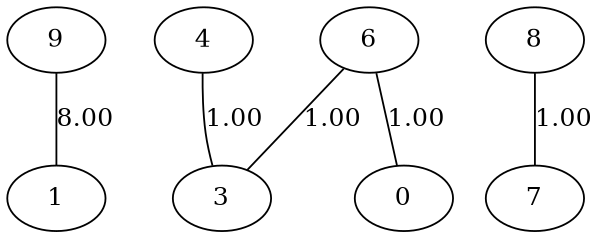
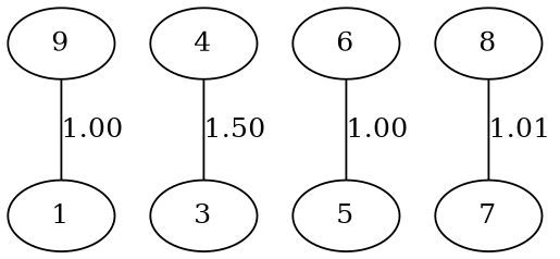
  graph {
    n1 [label=9]
    1
    4
    3
    6
-   0
+   0 [label=5]
    8
    7
-   n1 -- 1 [label=8.00]
-   4 -- 3 [label=1.00]
-   6 -- 3 [label=1.00]
+   n1 -- 1 [label=1.00]
+   4 -- 3 [label=1.50]
    6 -- 0 [label=1.00]
-   8 -- 7 [label=1.00]
+   8 -- 7 [label=1.01]
  }
